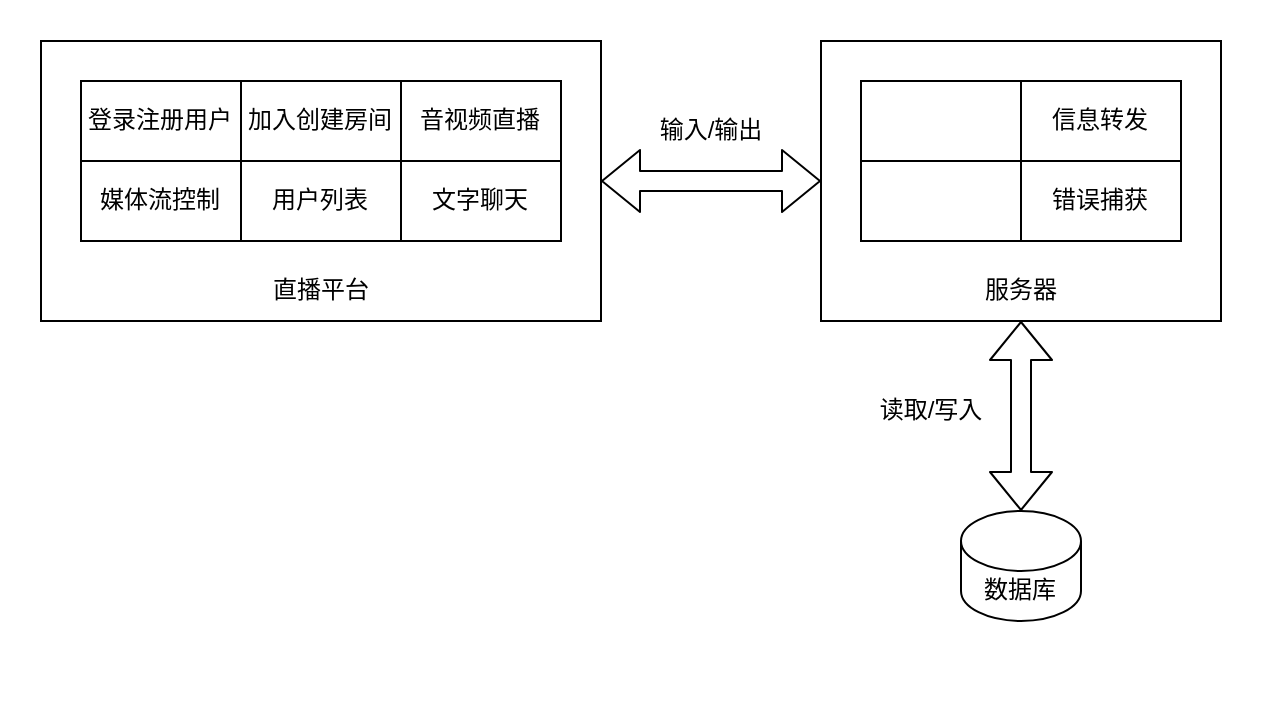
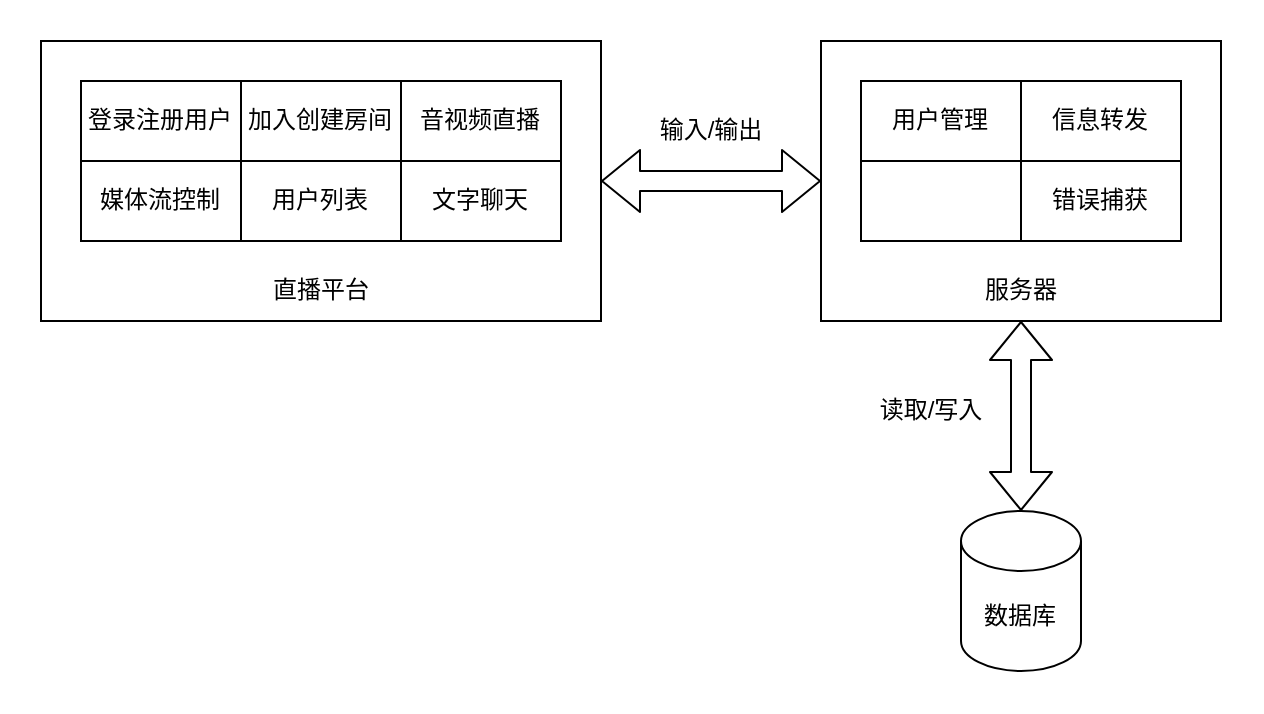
  <mxCell id="0" />
  <mxCell id="1" parent="0" />
  <mxCell id="2" value="" style="whiteSpace=wrap;html=1;" parent="1" vertex="1"><mxGeometry x="410" y="20" width="200" height="140" as="geometry" /></mxCell>
  <mxCell id="3" value="" style="whiteSpace=wrap;html=1;" parent="1" vertex="1"><mxGeometry x="20" y="20" width="280" height="140" as="geometry" /></mxCell>
  <mxCell id="4" value="" style="rounded=0;whiteSpace=wrap;html=1;" parent="1" vertex="1"><mxGeometry x="200" y="80" width="80" height="40" as="geometry" /></mxCell>
  <mxCell id="5" value="" style="rounded=0;whiteSpace=wrap;html=1;" parent="1" vertex="1"><mxGeometry x="200" y="40" width="80" height="40" as="geometry" /></mxCell>
  <mxCell id="6" value="" style="shape=internalStorage;whiteSpace=wrap;html=1;backgroundOutline=1;dx=80;dy=40;" parent="1" vertex="1"><mxGeometry x="430" y="40" width="160" height="80" as="geometry" /></mxCell>
+ <mxCell id="7" value="用户管理" style="text;html=1;strokeColor=none;fillColor=none;align=center;verticalAlign=middle;whiteSpace=wrap;rounded=0;" parent="1" vertex="1"><mxGeometry x="430" y="40" width="80" height="40" as="geometry" /></mxCell>
  <mxCell id="8" value="信息转发" style="text;html=1;strokeColor=none;fillColor=none;align=center;verticalAlign=middle;whiteSpace=wrap;rounded=0;" parent="1" vertex="1"><mxGeometry x="510" y="40" width="80" height="40" as="geometry" /></mxCell>
  <mxCell id="9" value="错误捕获" style="text;html=1;strokeColor=none;fillColor=none;align=center;verticalAlign=middle;whiteSpace=wrap;rounded=0;" parent="1" vertex="1"><mxGeometry x="510" y="80" width="80" height="40" as="geometry" /></mxCell>
  <mxCell id="10" value="" style="shape=internalStorage;whiteSpace=wrap;html=1;backgroundOutline=1;dx=80;dy=40;" parent="1" vertex="1"><mxGeometry x="40" y="40" width="160" height="80" as="geometry" /></mxCell>
  <mxCell id="11" value="登录注册用户" style="text;html=1;strokeColor=none;fillColor=none;align=center;verticalAlign=middle;whiteSpace=wrap;rounded=0;" parent="1" vertex="1"><mxGeometry x="40" y="40" width="80" height="40" as="geometry" /></mxCell>
  <mxCell id="12" value="加入创建房间" style="text;html=1;strokeColor=none;fillColor=none;align=center;verticalAlign=middle;whiteSpace=wrap;rounded=0;" parent="1" vertex="1"><mxGeometry x="120" y="40" width="80" height="40" as="geometry" /></mxCell>
  <mxCell id="13" value="媒体流控制" style="text;html=1;strokeColor=none;fillColor=none;align=center;verticalAlign=middle;whiteSpace=wrap;rounded=0;" parent="1" vertex="1"><mxGeometry x="40" y="80" width="80" height="40" as="geometry" /></mxCell>
  <mxCell id="14" value="用户列表" style="text;html=1;strokeColor=none;fillColor=none;align=center;verticalAlign=middle;whiteSpace=wrap;rounded=0;" parent="1" vertex="1"><mxGeometry x="120" y="80" width="80" height="40" as="geometry" /></mxCell>
  <mxCell id="15" value="音视频直播" style="text;html=1;strokeColor=none;fillColor=none;align=center;verticalAlign=middle;whiteSpace=wrap;rounded=0;" parent="1" vertex="1"><mxGeometry x="200" y="40" width="80" height="40" as="geometry" /></mxCell>
  <mxCell id="16" value="文字聊天" style="text;html=1;strokeColor=none;fillColor=none;align=center;verticalAlign=middle;whiteSpace=wrap;rounded=0;" parent="1" vertex="1"><mxGeometry x="200" y="80" width="80" height="40" as="geometry" /></mxCell>
  <mxCell id="17" value="服务器" style="text;html=1;align=center;verticalAlign=middle;resizable=0;points=[];autosize=1;strokeColor=none;fillColor=none;" parent="1" vertex="1"><mxGeometry x="480" y="130" width="60" height="30" as="geometry" /></mxCell>
  <mxCell id="18" value="直播平台" style="text;html=1;align=center;verticalAlign=middle;resizable=0;points=[];autosize=1;strokeColor=none;fillColor=none;" parent="1" vertex="1"><mxGeometry x="125" y="130" width="70" height="30" as="geometry" /></mxCell>
  <mxCell id="19" value="输入/输出" style="text;html=1;align=center;verticalAlign=middle;resizable=0;points=[];autosize=1;strokeColor=none;fillColor=none;" parent="1" vertex="1"><mxGeometry x="320" y="50" width="70" height="30" as="geometry" /></mxCell>
- <mxCell id="20" value="数据库" style="shape=cylinder3;whiteSpace=wrap;html=1;boundedLbl=1;backgroundOutline=1;size=15;" parent="1" vertex="1"><mxGeometry x="480" y="255" width="60" height="55" as="geometry" /></mxCell>
+ <mxCell id="20" value="数据库" style="shape=cylinder3;whiteSpace=wrap;html=1;boundedLbl=1;backgroundOutline=1;size=15;" parent="1" vertex="1"><mxGeometry x="480" y="255" width="60" height="80" as="geometry" /></mxCell>
  <mxCell id="21" value="读取/写入" style="text;html=1;align=center;verticalAlign=middle;resizable=0;points=[];autosize=1;strokeColor=none;fillColor=none;" parent="1" vertex="1"><mxGeometry x="430" y="190" width="70" height="30" as="geometry" /></mxCell>
  <mxCell id="22" value="" style="shape=flexArrow;endArrow=classic;startArrow=classic;html=1;entryX=0;entryY=0.5;entryDx=0;entryDy=0;exitX=1;exitY=0.5;exitDx=0;exitDy=0;" parent="1" source="3" target="2" edge="1"><mxGeometry width="100" height="100" relative="1" as="geometry"><mxPoint x="350" y="160" as="sourcePoint" /><mxPoint x="450" y="60" as="targetPoint" /></mxGeometry></mxCell>
  <mxCell id="23" value="" style="shape=flexArrow;endArrow=classic;startArrow=classic;html=1;entryX=0.5;entryY=0;entryDx=0;entryDy=0;entryPerimeter=0;exitX=0.5;exitY=1;exitDx=0;exitDy=0;" parent="1" source="2" target="20" edge="1"><mxGeometry width="100" height="100" relative="1" as="geometry"><mxPoint x="610" y="89.5" as="sourcePoint" /><mxPoint x="710" y="89.5" as="targetPoint" /></mxGeometry></mxCell>
